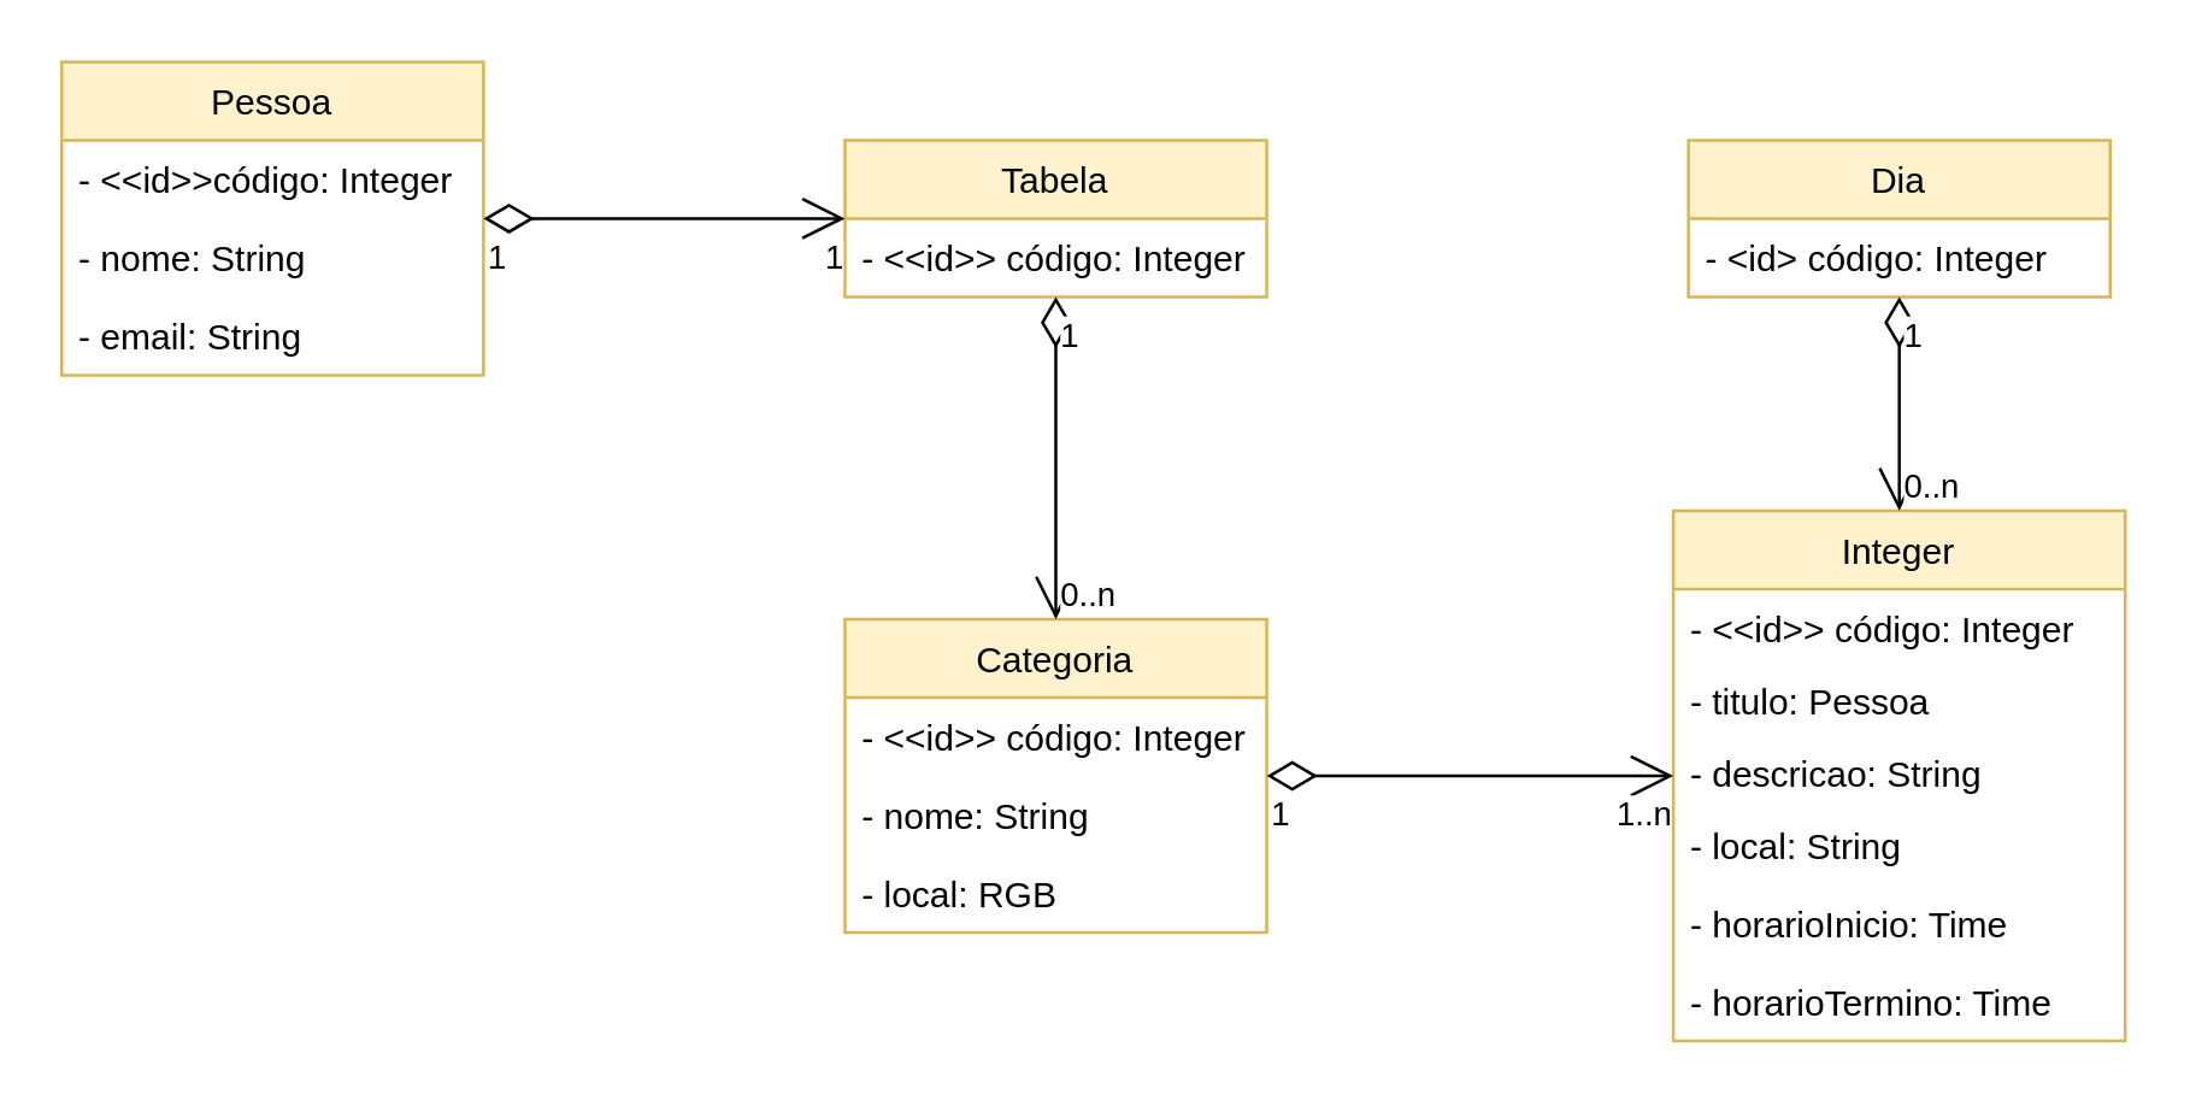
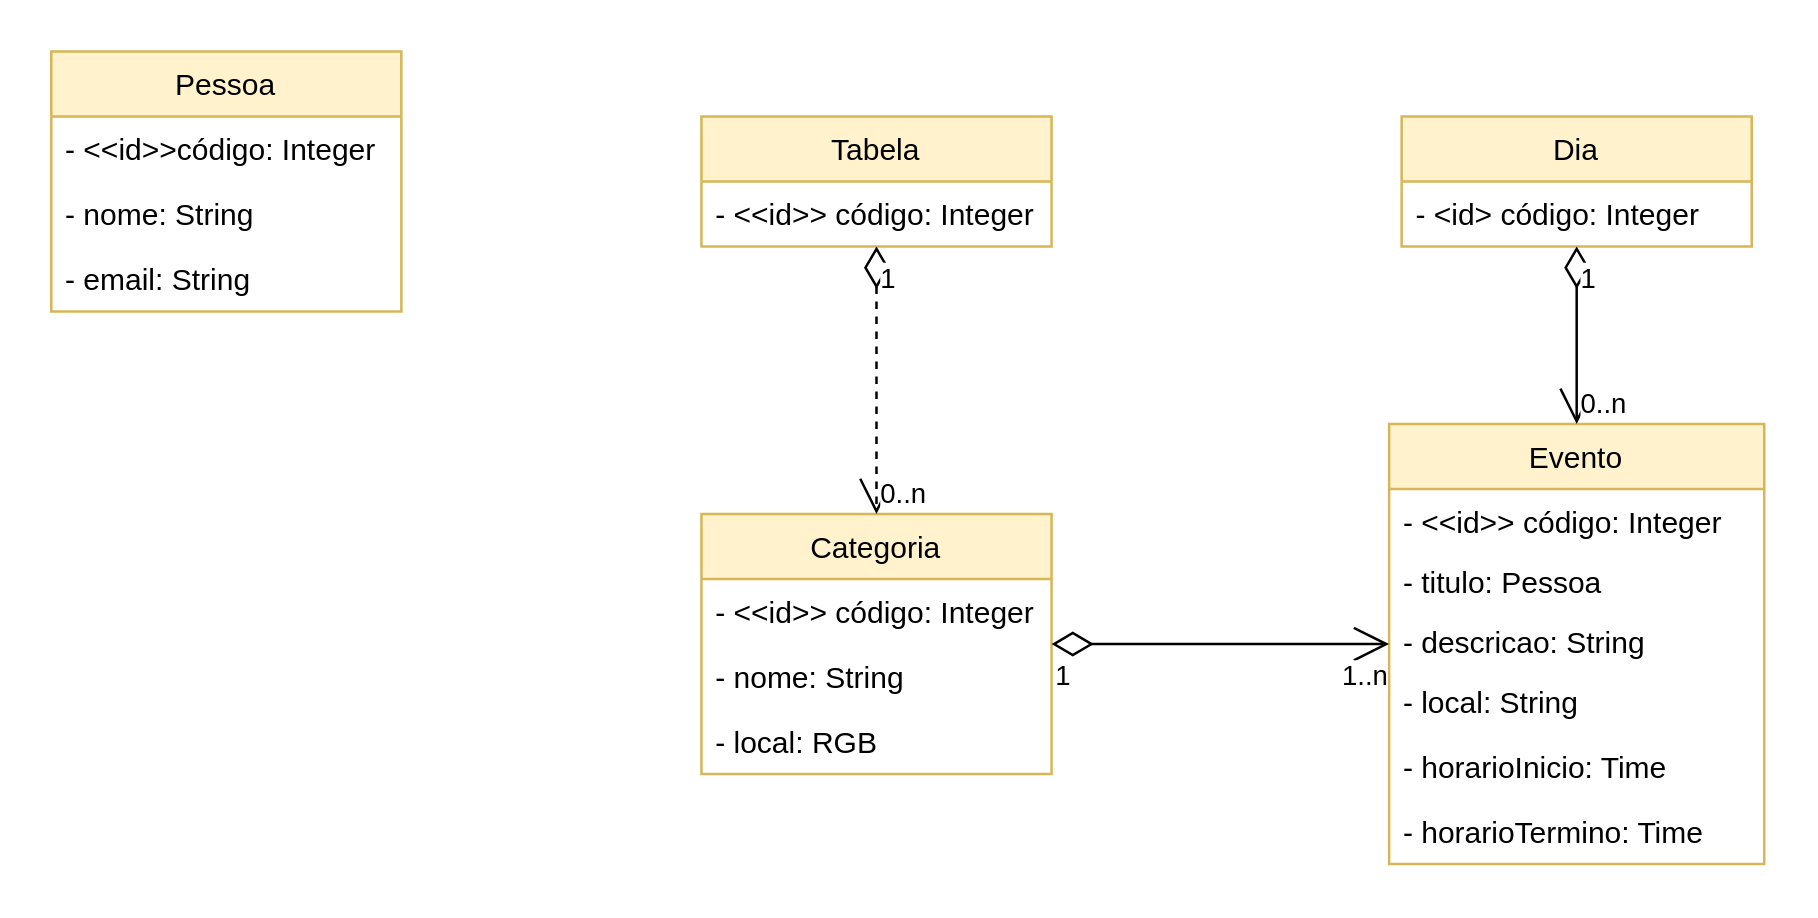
  <mxCell id="0" />
  <mxCell id="1" parent="0" />
  <mxCell id="2" value="Pessoa" style="swimlane;fontStyle=0;childLayout=stackLayout;horizontal=1;startSize=26;fillColor=#fff2cc;horizontalStack=0;resizeParent=1;resizeParentMax=0;resizeLast=0;collapsible=1;marginBottom=0;strokeColor=#d6b656;" vertex="1" parent="1"><mxGeometry x="20" y="20" width="140" height="104" as="geometry" /></mxCell>
  <mxCell id="3" value="- &lt;&lt;id&gt;&gt;código: Integer " style="text;strokeColor=none;fillColor=none;align=left;verticalAlign=top;spacingLeft=4;spacingRight=4;overflow=hidden;rotatable=0;points=[[0,0.5],[1,0.5]];portConstraint=eastwest;" vertex="1" parent="2"><mxGeometry y="26" width="140" height="26" as="geometry" /></mxCell>
  <mxCell id="4" value="- nome: String" style="text;strokeColor=none;fillColor=none;align=left;verticalAlign=top;spacingLeft=4;spacingRight=4;overflow=hidden;rotatable=0;points=[[0,0.5],[1,0.5]];portConstraint=eastwest;" vertex="1" parent="2"><mxGeometry y="52" width="140" height="26" as="geometry" /></mxCell>
  <mxCell id="5" value="- email: String" style="text;strokeColor=none;fillColor=none;align=left;verticalAlign=top;spacingLeft=4;spacingRight=4;overflow=hidden;rotatable=0;points=[[0,0.5],[1,0.5]];portConstraint=eastwest;" vertex="1" parent="2"><mxGeometry y="78" width="140" height="26" as="geometry" /></mxCell>
  <mxCell id="6" value="Tabela" style="swimlane;fontStyle=0;childLayout=stackLayout;horizontal=1;startSize=26;fillColor=#fff2cc;horizontalStack=0;resizeParent=1;resizeParentMax=0;resizeLast=0;collapsible=1;marginBottom=0;strokeColor=#d6b656;" vertex="1" parent="1"><mxGeometry x="280" y="46" width="140" height="52" as="geometry" /></mxCell>
  <mxCell id="7" value="- &lt;&lt;id&gt;&gt; código: Integer&#10;" style="text;strokeColor=none;fillColor=none;align=left;verticalAlign=top;spacingLeft=4;spacingRight=4;overflow=hidden;rotatable=0;points=[[0,0.5],[1,0.5]];portConstraint=eastwest;" vertex="1" parent="6"><mxGeometry y="26" width="140" height="26" as="geometry" /></mxCell>
  <mxCell id="8" value="Dia" style="swimlane;fontStyle=0;childLayout=stackLayout;horizontal=1;startSize=26;fillColor=#fff2cc;horizontalStack=0;resizeParent=1;resizeParentMax=0;resizeLast=0;collapsible=1;marginBottom=0;strokeColor=#d6b656;" vertex="1" parent="1"><mxGeometry x="560" y="46" width="140" height="52" as="geometry" /></mxCell>
  <mxCell id="9" value="- &lt;id&gt; código: Integer&#10;" style="text;strokeColor=none;fillColor=none;align=left;verticalAlign=top;spacingLeft=4;spacingRight=4;overflow=hidden;rotatable=0;points=[[0,0.5],[1,0.5]];portConstraint=eastwest;" vertex="1" parent="8"><mxGeometry y="26" width="140" height="26" as="geometry" /></mxCell>
- <mxCell id="10" value="Integer" style="swimlane;fontStyle=0;childLayout=stackLayout;horizontal=1;startSize=26;fillColor=#fff2cc;horizontalStack=0;resizeParent=1;resizeParentMax=0;resizeLast=0;collapsible=1;marginBottom=0;strokeColor=#d6b656;" vertex="1" parent="1"><mxGeometry x="555" y="169" width="150" height="176" as="geometry" /></mxCell>
+ <mxCell id="10" value="Evento" style="swimlane;fontStyle=0;childLayout=stackLayout;horizontal=1;startSize=26;fillColor=#fff2cc;horizontalStack=0;resizeParent=1;resizeParentMax=0;resizeLast=0;collapsible=1;marginBottom=0;strokeColor=#d6b656;" vertex="1" parent="1"><mxGeometry x="555" y="169" width="150" height="176" as="geometry" /></mxCell>
  <mxCell id="11" value="- &lt;&lt;id&gt;&gt; código: Integer" style="text;strokeColor=none;fillColor=none;align=left;verticalAlign=top;spacingLeft=4;spacingRight=4;overflow=hidden;rotatable=0;points=[[0,0.5],[1,0.5]];portConstraint=eastwest;" vertex="1" parent="10"><mxGeometry y="26" width="150" height="24" as="geometry" /></mxCell>
  <mxCell id="12" value="- titulo: Pessoa" style="text;strokeColor=none;fillColor=none;align=left;verticalAlign=top;spacingLeft=4;spacingRight=4;overflow=hidden;rotatable=0;points=[[0,0.5],[1,0.5]];portConstraint=eastwest;" vertex="1" parent="10"><mxGeometry y="50" width="150" height="24" as="geometry" /></mxCell>
  <mxCell id="13" value="- descricao: String" style="text;strokeColor=none;fillColor=none;align=left;verticalAlign=top;spacingLeft=4;spacingRight=4;overflow=hidden;rotatable=0;points=[[0,0.5],[1,0.5]];portConstraint=eastwest;" vertex="1" parent="10"><mxGeometry y="74" width="150" height="24" as="geometry" /></mxCell>
  <mxCell id="14" value="- local: String" style="text;strokeColor=none;fillColor=none;align=left;verticalAlign=top;spacingLeft=4;spacingRight=4;overflow=hidden;rotatable=0;points=[[0,0.5],[1,0.5]];portConstraint=eastwest;" vertex="1" parent="10"><mxGeometry y="98" width="150" height="26" as="geometry" /></mxCell>
  <mxCell id="15" value="- horarioInicio: Time&#10;&#10;" style="text;strokeColor=none;fillColor=none;align=left;verticalAlign=top;spacingLeft=4;spacingRight=4;overflow=hidden;rotatable=0;points=[[0,0.5],[1,0.5]];portConstraint=eastwest;" vertex="1" parent="10"><mxGeometry y="124" width="150" height="26" as="geometry" /></mxCell>
  <mxCell id="16" value="- horarioTermino: Time&#10;" style="text;strokeColor=none;fillColor=none;align=left;verticalAlign=top;spacingLeft=4;spacingRight=4;overflow=hidden;rotatable=0;points=[[0,0.5],[1,0.5]];portConstraint=eastwest;" vertex="1" parent="10"><mxGeometry y="150" width="150" height="26" as="geometry" /></mxCell>
  <mxCell id="17" value="Categoria" style="swimlane;fontStyle=0;childLayout=stackLayout;horizontal=1;startSize=26;fillColor=#fff2cc;horizontalStack=0;resizeParent=1;resizeParentMax=0;resizeLast=0;collapsible=1;marginBottom=0;strokeColor=#d6b656;" vertex="1" parent="1"><mxGeometry x="280" y="205" width="140" height="104" as="geometry" /></mxCell>
  <mxCell id="18" value="- &lt;&lt;id&gt;&gt; código: Integer" style="text;strokeColor=none;fillColor=none;align=left;verticalAlign=top;spacingLeft=4;spacingRight=4;overflow=hidden;rotatable=0;points=[[0,0.5],[1,0.5]];portConstraint=eastwest;" vertex="1" parent="17"><mxGeometry y="26" width="140" height="26" as="geometry" /></mxCell>
  <mxCell id="19" value="- nome: String" style="text;strokeColor=none;fillColor=none;align=left;verticalAlign=top;spacingLeft=4;spacingRight=4;overflow=hidden;rotatable=0;points=[[0,0.5],[1,0.5]];portConstraint=eastwest;" vertex="1" parent="17"><mxGeometry y="52" width="140" height="26" as="geometry" /></mxCell>
  <mxCell id="20" value="- local: RGB" style="text;strokeColor=none;fillColor=none;align=left;verticalAlign=top;spacingLeft=4;spacingRight=4;overflow=hidden;rotatable=0;points=[[0,0.5],[1,0.5]];portConstraint=eastwest;" vertex="1" parent="17"><mxGeometry y="78" width="140" height="26" as="geometry" /></mxCell>
- <mxCell id="21" value="" style="endArrow=open;html=1;endSize=12;startArrow=diamondThin;startSize=14;startFill=0;edgeStyle=orthogonalEdgeStyle;" edge="1" parent="1" source="2" target="6"><mxGeometry relative="1" as="geometry"><mxPoint x="270" y="316" as="sourcePoint" /><mxPoint x="430" y="316" as="targetPoint" /></mxGeometry></mxCell>
- <mxCell id="22" value="1" style="edgeLabel;resizable=0;html=1;align=left;verticalAlign=top;" connectable="0" vertex="1" parent="21"><mxGeometry x="-1" relative="1" as="geometry" /></mxCell>
- <mxCell id="23" value="1" style="edgeLabel;resizable=0;html=1;align=right;verticalAlign=top;" connectable="0" vertex="1" parent="21"><mxGeometry x="1" relative="1" as="geometry" /></mxCell>
  <mxCell id="24" value="" style="endArrow=open;html=1;endSize=12;startArrow=diamondThin;startSize=14;startFill=0;edgeStyle=orthogonalEdgeStyle;entryX=0.5;entryY=0;entryDx=0;entryDy=0;" edge="1" parent="1" source="8" target="10"><mxGeometry relative="1" as="geometry"><mxPoint x="560" y="176" as="sourcePoint" /><mxPoint x="680" y="226" as="targetPoint" /></mxGeometry></mxCell>
  <mxCell id="25" value="1" style="edgeLabel;resizable=0;html=1;align=left;verticalAlign=top;" connectable="0" vertex="1" parent="24"><mxGeometry x="-1" relative="1" as="geometry" /></mxCell>
  <mxCell id="26" value="0..n" style="edgeLabel;resizable=0;html=1;align=left;verticalAlign=bottom;labelPosition=right;verticalLabelPosition=top;" connectable="0" vertex="1" parent="24"><mxGeometry x="1" relative="1" as="geometry" /></mxCell>
- <mxCell id="27" value="" style="endArrow=open;html=1;endSize=12;startArrow=diamondThin;startSize=14;startFill=0;edgeStyle=orthogonalEdgeStyle;" edge="1" parent="1" source="6" target="17"><mxGeometry relative="1" as="geometry"><mxPoint x="354" y="98" as="sourcePoint" /><mxPoint x="354" y="206" as="targetPoint" /></mxGeometry></mxCell>
+ <mxCell id="27" value="" style="endArrow=open;html=1;endSize=12;startArrow=diamondThin;startSize=14;startFill=0;edgeStyle=orthogonalEdgeStyle;dashed=1;" edge="1" parent="1" source="6" target="17"><mxGeometry relative="1" as="geometry"><mxPoint x="354" y="98" as="sourcePoint" /><mxPoint x="354" y="206" as="targetPoint" /></mxGeometry></mxCell>
  <mxCell id="28" value="1" style="edgeLabel;resizable=0;html=1;align=left;verticalAlign=top;" connectable="0" vertex="1" parent="27"><mxGeometry x="-1" relative="1" as="geometry" /></mxCell>
  <mxCell id="29" value="0..n" style="edgeLabel;resizable=0;html=1;align=left;verticalAlign=bottom;labelPosition=right;verticalLabelPosition=top;" connectable="0" vertex="1" parent="27"><mxGeometry x="1" relative="1" as="geometry" /></mxCell>
  <mxCell id="30" value="" style="endArrow=open;html=1;endSize=12;startArrow=diamondThin;startSize=14;startFill=0;edgeStyle=orthogonalEdgeStyle;" edge="1" parent="1" source="17" target="10"><mxGeometry relative="1" as="geometry"><mxPoint x="420" y="326" as="sourcePoint" /><mxPoint x="560" y="326" as="targetPoint" /></mxGeometry></mxCell>
  <mxCell id="31" value="1" style="edgeLabel;resizable=0;html=1;align=left;verticalAlign=top;" connectable="0" vertex="1" parent="30"><mxGeometry x="-1" relative="1" as="geometry" /></mxCell>
  <mxCell id="32" value="1..n" style="edgeLabel;resizable=0;html=1;align=right;verticalAlign=top;" connectable="0" vertex="1" parent="30"><mxGeometry x="1" relative="1" as="geometry" /></mxCell>
